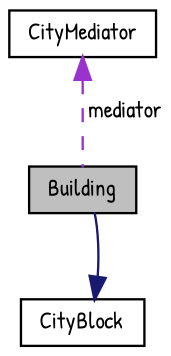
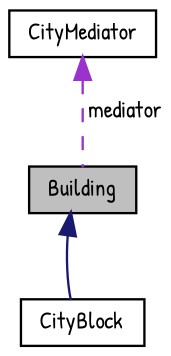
  digraph {
    fontname="Patrick Hand"
    node [color=black fillcolor=white fontname="Patrick Hand" fontsize=10 shape=record style=filled]
    edge [dir=back fontname="Patrick Hand" fontsize=10 labelfontname=Helvetica labelfontsize=10]
    n1 [fillcolor=grey75 fontcolor=black height=0.2 label=Building width=0.4]
    n2 [height=0.2 label=CityBlock width=0.4]
    n3 [height=0.2 label=CityMediator width=0.4]
-   n2 -> n1 [color=midnightblue style=solid]
+   n1 -> n2 [color=midnightblue style=solid]
    n3 -> n1 [color=darkorchid3 label=" mediator" style=dashed]
  }
